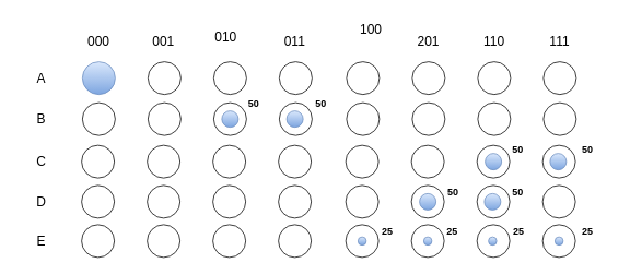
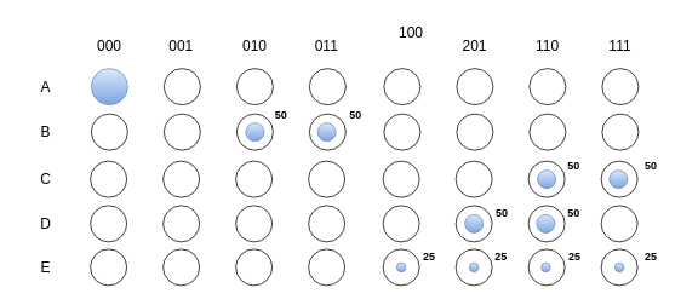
  <mxCell id="0" />
  <mxCell id="1" parent="0" />
  <mxCell id="2" value="" style="ellipse;whiteSpace=wrap;html=1;aspect=fixed;fillColor=#dae8fc;gradientColor=#7ea6e0;strokeColor=#6c8ebf;" vertex="1" parent="1"><mxGeometry x="100" y="75" width="40" height="40" as="geometry" /></mxCell>
  <mxCell id="3" value="" style="ellipse;whiteSpace=wrap;html=1;aspect=fixed;" vertex="1" parent="1"><mxGeometry x="180" y="75" width="40" height="40" as="geometry" /></mxCell>
  <mxCell id="4" value="" style="ellipse;whiteSpace=wrap;html=1;aspect=fixed;" vertex="1" parent="1"><mxGeometry x="260" y="75" width="40" height="40" as="geometry" /></mxCell>
  <mxCell id="5" value="" style="ellipse;whiteSpace=wrap;html=1;aspect=fixed;" vertex="1" parent="1"><mxGeometry x="340" y="75" width="40" height="40" as="geometry" /></mxCell>
  <mxCell id="6" value="" style="ellipse;whiteSpace=wrap;html=1;aspect=fixed;" vertex="1" parent="1"><mxGeometry x="422" y="75" width="40" height="40" as="geometry" /></mxCell>
  <mxCell id="7" value="" style="ellipse;whiteSpace=wrap;html=1;aspect=fixed;" vertex="1" parent="1"><mxGeometry x="502" y="75" width="40" height="40" as="geometry" /></mxCell>
  <mxCell id="8" value="" style="ellipse;whiteSpace=wrap;html=1;aspect=fixed;" vertex="1" parent="1"><mxGeometry x="582" y="75" width="40" height="40" as="geometry" /></mxCell>
  <mxCell id="9" value="" style="ellipse;whiteSpace=wrap;html=1;aspect=fixed;" vertex="1" parent="1"><mxGeometry x="662" y="75" width="40" height="40" as="geometry" /></mxCell>
  <mxCell id="10" value="" style="ellipse;whiteSpace=wrap;html=1;aspect=fixed;" vertex="1" parent="1"><mxGeometry x="100" y="125" width="40" height="40" as="geometry" /></mxCell>
  <mxCell id="11" value="" style="ellipse;whiteSpace=wrap;html=1;aspect=fixed;" vertex="1" parent="1"><mxGeometry x="180" y="125" width="40" height="40" as="geometry" /></mxCell>
  <mxCell id="12" value="" style="ellipse;whiteSpace=wrap;html=1;aspect=fixed;" vertex="1" parent="1"><mxGeometry x="340" y="125" width="40" height="40" as="geometry" /></mxCell>
  <mxCell id="13" value="" style="ellipse;whiteSpace=wrap;html=1;aspect=fixed;" vertex="1" parent="1"><mxGeometry x="422" y="125" width="40" height="40" as="geometry" /></mxCell>
  <mxCell id="14" value="" style="ellipse;whiteSpace=wrap;html=1;aspect=fixed;" vertex="1" parent="1"><mxGeometry x="502" y="125" width="40" height="40" as="geometry" /></mxCell>
  <mxCell id="15" value="" style="ellipse;whiteSpace=wrap;html=1;aspect=fixed;" vertex="1" parent="1"><mxGeometry x="582" y="125" width="40" height="40" as="geometry" /></mxCell>
  <mxCell id="16" value="" style="ellipse;whiteSpace=wrap;html=1;aspect=fixed;" vertex="1" parent="1"><mxGeometry x="662" y="125" width="40" height="40" as="geometry" /></mxCell>
  <mxCell id="17" value="" style="ellipse;whiteSpace=wrap;html=1;aspect=fixed;" vertex="1" parent="1"><mxGeometry x="99" y="177" width="40" height="40" as="geometry" /></mxCell>
  <mxCell id="18" value="" style="ellipse;whiteSpace=wrap;html=1;aspect=fixed;" vertex="1" parent="1"><mxGeometry x="179" y="177" width="40" height="40" as="geometry" /></mxCell>
  <mxCell id="19" value="" style="ellipse;whiteSpace=wrap;html=1;aspect=fixed;" vertex="1" parent="1"><mxGeometry x="259" y="177" width="40" height="40" as="geometry" /></mxCell>
  <mxCell id="20" value="" style="ellipse;whiteSpace=wrap;html=1;aspect=fixed;" vertex="1" parent="1"><mxGeometry x="339" y="177" width="40" height="40" as="geometry" /></mxCell>
  <mxCell id="21" value="" style="ellipse;whiteSpace=wrap;html=1;aspect=fixed;" vertex="1" parent="1"><mxGeometry x="421" y="177" width="40" height="40" as="geometry" /></mxCell>
  <mxCell id="22" value="" style="ellipse;whiteSpace=wrap;html=1;aspect=fixed;" vertex="1" parent="1"><mxGeometry x="501" y="177" width="40" height="40" as="geometry" /></mxCell>
  <mxCell id="23" value="" style="ellipse;whiteSpace=wrap;html=1;aspect=fixed;" vertex="1" parent="1"><mxGeometry x="581" y="177" width="40" height="40" as="geometry" /></mxCell>
  <mxCell id="24" value="" style="ellipse;whiteSpace=wrap;html=1;aspect=fixed;" vertex="1" parent="1"><mxGeometry x="661" y="177" width="40" height="40" as="geometry" /></mxCell>
  <mxCell id="25" value="" style="ellipse;whiteSpace=wrap;html=1;aspect=fixed;" vertex="1" parent="1"><mxGeometry x="99" y="226" width="40" height="40" as="geometry" /></mxCell>
  <mxCell id="26" value="" style="ellipse;whiteSpace=wrap;html=1;aspect=fixed;" vertex="1" parent="1"><mxGeometry x="179" y="226" width="40" height="40" as="geometry" /></mxCell>
  <mxCell id="27" value="" style="ellipse;whiteSpace=wrap;html=1;aspect=fixed;" vertex="1" parent="1"><mxGeometry x="259" y="226" width="40" height="40" as="geometry" /></mxCell>
  <mxCell id="28" value="" style="ellipse;whiteSpace=wrap;html=1;aspect=fixed;" vertex="1" parent="1"><mxGeometry x="339" y="226" width="40" height="40" as="geometry" /></mxCell>
  <mxCell id="29" value="" style="ellipse;whiteSpace=wrap;html=1;aspect=fixed;" vertex="1" parent="1"><mxGeometry x="421" y="226" width="40" height="40" as="geometry" /></mxCell>
  <mxCell id="30" value="" style="ellipse;whiteSpace=wrap;html=1;aspect=fixed;" vertex="1" parent="1"><mxGeometry x="501" y="226" width="40" height="40" as="geometry" /></mxCell>
  <mxCell id="31" value="" style="ellipse;whiteSpace=wrap;html=1;aspect=fixed;" vertex="1" parent="1"><mxGeometry x="581" y="226" width="40" height="40" as="geometry" /></mxCell>
  <mxCell id="32" value="" style="ellipse;whiteSpace=wrap;html=1;aspect=fixed;" vertex="1" parent="1"><mxGeometry x="661" y="226" width="40" height="40" as="geometry" /></mxCell>
  <mxCell id="33" value="" style="ellipse;whiteSpace=wrap;html=1;aspect=fixed;" vertex="1" parent="1"><mxGeometry x="99" y="274" width="40" height="40" as="geometry" /></mxCell>
  <mxCell id="34" value="" style="ellipse;whiteSpace=wrap;html=1;aspect=fixed;" vertex="1" parent="1"><mxGeometry x="179" y="274" width="40" height="40" as="geometry" /></mxCell>
  <mxCell id="35" value="" style="ellipse;whiteSpace=wrap;html=1;aspect=fixed;" vertex="1" parent="1"><mxGeometry x="259" y="274" width="40" height="40" as="geometry" /></mxCell>
  <mxCell id="36" value="" style="ellipse;whiteSpace=wrap;html=1;aspect=fixed;" vertex="1" parent="1"><mxGeometry x="339" y="274" width="40" height="40" as="geometry" /></mxCell>
  <mxCell id="37" value="" style="ellipse;whiteSpace=wrap;html=1;aspect=fixed;" vertex="1" parent="1"><mxGeometry x="421" y="274" width="40" height="40" as="geometry" /></mxCell>
  <mxCell id="38" value="" style="ellipse;whiteSpace=wrap;html=1;aspect=fixed;" vertex="1" parent="1"><mxGeometry x="501" y="274" width="40" height="40" as="geometry" /></mxCell>
  <mxCell id="39" value="" style="ellipse;whiteSpace=wrap;html=1;aspect=fixed;" vertex="1" parent="1"><mxGeometry x="581" y="274" width="40" height="40" as="geometry" /></mxCell>
  <mxCell id="40" value="" style="ellipse;whiteSpace=wrap;html=1;aspect=fixed;" vertex="1" parent="1"><mxGeometry x="661" y="274" width="40" height="40" as="geometry" /></mxCell>
  <mxCell id="41" value="A" style="text;strokeColor=none;fillColor=none;html=1;align=center;verticalAlign=middle;whiteSpace=wrap;rounded=0;fontSize=16;" vertex="1" parent="1"><mxGeometry x="20" y="80" width="60" height="30" as="geometry" /></mxCell>
  <mxCell id="42" value="B" style="text;strokeColor=none;fillColor=none;html=1;align=center;verticalAlign=middle;whiteSpace=wrap;rounded=0;fontSize=16;" vertex="1" parent="1"><mxGeometry x="20" y="130" width="60" height="30" as="geometry" /></mxCell>
  <mxCell id="43" value="C" style="text;strokeColor=none;fillColor=none;html=1;align=center;verticalAlign=middle;whiteSpace=wrap;rounded=0;fontSize=16;" vertex="1" parent="1"><mxGeometry x="20" y="182" width="60" height="30" as="geometry" /></mxCell>
  <mxCell id="44" value="D" style="text;strokeColor=none;fillColor=none;html=1;align=center;verticalAlign=middle;whiteSpace=wrap;rounded=0;fontSize=16;" vertex="1" parent="1"><mxGeometry x="20" y="231" width="60" height="30" as="geometry" /></mxCell>
  <mxCell id="45" value="E" style="text;strokeColor=none;fillColor=none;html=1;align=center;verticalAlign=middle;whiteSpace=wrap;rounded=0;fontSize=16;" vertex="1" parent="1"><mxGeometry x="20" y="279" width="60" height="30" as="geometry" /></mxCell>
  <mxCell id="46" value="000" style="text;strokeColor=none;fillColor=none;html=1;align=center;verticalAlign=middle;whiteSpace=wrap;rounded=0;fontSize=16;" vertex="1" parent="1"><mxGeometry x="90" y="35" width="60" height="30" as="geometry" /></mxCell>
  <mxCell id="47" value="001" style="text;strokeColor=none;fillColor=none;html=1;align=center;verticalAlign=middle;whiteSpace=wrap;rounded=0;fontSize=16;" vertex="1" parent="1"><mxGeometry x="169" y="35" width="60" height="30" as="geometry" /></mxCell>
- <mxCell id="48" value="010" style="text;strokeColor=none;fillColor=none;html=1;align=center;verticalAlign=middle;whiteSpace=wrap;rounded=0;fontSize=16;" vertex="1" parent="1"><mxGeometry x="245" y="30" width="60" height="30" as="geometry" /></mxCell>
+ <mxCell id="48" value="010" style="text;strokeColor=none;fillColor=none;html=1;align=center;verticalAlign=middle;whiteSpace=wrap;rounded=0;fontSize=16;" vertex="1" parent="1"><mxGeometry x="250" y="35" width="60" height="30" as="geometry" /></mxCell>
  <mxCell id="49" value="011" style="text;strokeColor=none;fillColor=none;html=1;align=center;verticalAlign=middle;whiteSpace=wrap;rounded=0;fontSize=16;" vertex="1" parent="1"><mxGeometry x="329" y="35" width="60" height="30" as="geometry" /></mxCell>
  <mxCell id="50" value="100" style="text;strokeColor=none;fillColor=none;html=1;align=center;verticalAlign=middle;whiteSpace=wrap;rounded=0;fontSize=16;" vertex="1" parent="1"><mxGeometry x="422" y="20" width="60" height="30" as="geometry" /></mxCell>
  <mxCell id="51" value="201" style="text;strokeColor=none;fillColor=none;html=1;align=center;verticalAlign=middle;whiteSpace=wrap;rounded=0;fontSize=16;" vertex="1" parent="1"><mxGeometry x="492" y="35" width="60" height="30" as="geometry" /></mxCell>
  <mxCell id="52" value="110" style="text;strokeColor=none;fillColor=none;html=1;align=center;verticalAlign=middle;whiteSpace=wrap;rounded=0;fontSize=16;" vertex="1" parent="1"><mxGeometry x="572" y="35" width="60" height="30" as="geometry" /></mxCell>
  <mxCell id="53" value="111" style="text;strokeColor=none;fillColor=none;html=1;align=center;verticalAlign=middle;whiteSpace=wrap;rounded=0;fontSize=16;" vertex="1" parent="1"><mxGeometry x="652" y="35" width="60" height="30" as="geometry" /></mxCell>
  <mxCell id="54" value="" style="ellipse;whiteSpace=wrap;html=1;aspect=fixed;" vertex="1" parent="1"><mxGeometry x="260" y="125" width="40" height="40" as="geometry" /></mxCell>
  <mxCell id="55" value="" style="ellipse;whiteSpace=wrap;html=1;aspect=fixed;fillColor=#dae8fc;gradientColor=#7ea6e0;strokeColor=#6c8ebf;" vertex="1" parent="1"><mxGeometry x="270" y="135" width="20" height="20" as="geometry" /></mxCell>
  <mxCell id="56" value="" style="ellipse;whiteSpace=wrap;html=1;aspect=fixed;fillColor=#dae8fc;gradientColor=#7ea6e0;strokeColor=#6c8ebf;" vertex="1" parent="1"><mxGeometry x="349" y="135" width="20" height="20" as="geometry" /></mxCell>
  <mxCell id="57" value="" style="ellipse;whiteSpace=wrap;html=1;aspect=fixed;fillColor=#dae8fc;gradientColor=#7ea6e0;strokeColor=#6c8ebf;" vertex="1" parent="1"><mxGeometry x="591" y="187" width="20" height="20" as="geometry" /></mxCell>
  <mxCell id="58" value="" style="ellipse;whiteSpace=wrap;html=1;aspect=fixed;fillColor=#dae8fc;gradientColor=#7ea6e0;strokeColor=#6c8ebf;" vertex="1" parent="1"><mxGeometry x="670" y="187" width="20" height="20" as="geometry" /></mxCell>
  <mxCell id="59" value="" style="ellipse;whiteSpace=wrap;html=1;aspect=fixed;fillColor=#dae8fc;gradientColor=#7ea6e0;strokeColor=#6c8ebf;" vertex="1" parent="1"><mxGeometry x="511" y="236" width="20" height="20" as="geometry" /></mxCell>
  <mxCell id="60" value="" style="ellipse;whiteSpace=wrap;html=1;aspect=fixed;fillColor=#dae8fc;gradientColor=#7ea6e0;strokeColor=#6c8ebf;" vertex="1" parent="1"><mxGeometry x="590" y="236" width="20" height="20" as="geometry" /></mxCell>
  <mxCell id="61" value="" style="ellipse;whiteSpace=wrap;html=1;aspect=fixed;fillColor=#dae8fc;gradientColor=#7ea6e0;strokeColor=#6c8ebf;" vertex="1" parent="1"><mxGeometry x="436" y="289" width="10" height="10" as="geometry" /></mxCell>
  <mxCell id="62" value="" style="ellipse;whiteSpace=wrap;html=1;aspect=fixed;fillColor=#dae8fc;gradientColor=#7ea6e0;strokeColor=#6c8ebf;" vertex="1" parent="1"><mxGeometry x="516" y="289" width="10" height="10" as="geometry" /></mxCell>
  <mxCell id="63" value="" style="ellipse;whiteSpace=wrap;html=1;aspect=fixed;fillColor=#dae8fc;gradientColor=#7ea6e0;strokeColor=#6c8ebf;" vertex="1" parent="1"><mxGeometry x="595" y="289" width="10" height="10" as="geometry" /></mxCell>
  <mxCell id="64" value="" style="ellipse;whiteSpace=wrap;html=1;aspect=fixed;fillColor=#dae8fc;gradientColor=#7ea6e0;strokeColor=#6c8ebf;" vertex="1" parent="1"><mxGeometry x="676" y="289" width="10" height="10" as="geometry" /></mxCell>
  <mxCell id="65" value="&lt;font style=&quot;font-size: 12px;&quot;&gt;&lt;b&gt;50&lt;/b&gt;&lt;/font&gt;" style="text;strokeColor=none;fillColor=none;html=1;align=center;verticalAlign=middle;whiteSpace=wrap;rounded=0;fontSize=16;" vertex="1" parent="1"><mxGeometry x="279" y="110" width="60" height="30" as="geometry" /></mxCell>
  <mxCell id="66" value="&lt;font style=&quot;font-size: 12px;&quot;&gt;&lt;b&gt;50&lt;/b&gt;&lt;/font&gt;" style="text;strokeColor=none;fillColor=none;html=1;align=center;verticalAlign=middle;whiteSpace=wrap;rounded=0;fontSize=16;" vertex="1" parent="1"><mxGeometry x="361" y="110" width="60" height="30" as="geometry" /></mxCell>
  <mxCell id="67" value="&lt;font style=&quot;font-size: 12px;&quot;&gt;&lt;b&gt;50&lt;/b&gt;&lt;/font&gt;" style="text;strokeColor=none;fillColor=none;html=1;align=center;verticalAlign=middle;whiteSpace=wrap;rounded=0;fontSize=16;" vertex="1" parent="1"><mxGeometry x="601" y="165" width="60" height="30" as="geometry" /></mxCell>
  <mxCell id="68" value="&lt;font style=&quot;font-size: 12px;&quot;&gt;&lt;b&gt;50&lt;/b&gt;&lt;/font&gt;" style="text;strokeColor=none;fillColor=none;html=1;align=center;verticalAlign=middle;whiteSpace=wrap;rounded=0;fontSize=16;" vertex="1" parent="1"><mxGeometry x="686" y="165" width="60" height="30" as="geometry" /></mxCell>
  <mxCell id="69" value="&lt;font style=&quot;font-size: 12px;&quot;&gt;&lt;b&gt;50&lt;/b&gt;&lt;/font&gt;" style="text;strokeColor=none;fillColor=none;html=1;align=center;verticalAlign=middle;whiteSpace=wrap;rounded=0;fontSize=16;" vertex="1" parent="1"><mxGeometry x="601" y="217" width="60" height="30" as="geometry" /></mxCell>
  <mxCell id="70" value="&lt;font style=&quot;font-size: 12px;&quot;&gt;&lt;b&gt;50&lt;/b&gt;&lt;/font&gt;" style="text;strokeColor=none;fillColor=none;html=1;align=center;verticalAlign=middle;whiteSpace=wrap;rounded=0;fontSize=16;" vertex="1" parent="1"><mxGeometry x="522" y="217" width="60" height="30" as="geometry" /></mxCell>
  <mxCell id="71" value="&lt;font style=&quot;font-size: 12px;&quot;&gt;&lt;b&gt;25&lt;/b&gt;&lt;/font&gt;" style="text;strokeColor=none;fillColor=none;html=1;align=center;verticalAlign=middle;whiteSpace=wrap;rounded=0;fontSize=16;" vertex="1" parent="1"><mxGeometry x="442" y="266" width="60" height="30" as="geometry" /></mxCell>
  <mxCell id="72" value="&lt;font style=&quot;font-size: 12px;&quot;&gt;&lt;b&gt;25&lt;/b&gt;&lt;/font&gt;" style="text;strokeColor=none;fillColor=none;html=1;align=center;verticalAlign=middle;whiteSpace=wrap;rounded=0;fontSize=16;" vertex="1" parent="1"><mxGeometry x="521" y="266" width="60" height="30" as="geometry" /></mxCell>
  <mxCell id="73" value="&lt;font style=&quot;font-size: 12px;&quot;&gt;&lt;b&gt;25&lt;/b&gt;&lt;/font&gt;" style="text;strokeColor=none;fillColor=none;html=1;align=center;verticalAlign=middle;whiteSpace=wrap;rounded=0;fontSize=16;" vertex="1" parent="1"><mxGeometry x="602" y="266" width="60" height="30" as="geometry" /></mxCell>
  <mxCell id="74" value="&lt;font style=&quot;font-size: 12px;&quot;&gt;&lt;b&gt;25&lt;/b&gt;&lt;/font&gt;" style="text;strokeColor=none;fillColor=none;html=1;align=center;verticalAlign=middle;whiteSpace=wrap;rounded=0;fontSize=16;" vertex="1" parent="1"><mxGeometry x="686" y="266" width="60" height="30" as="geometry" /></mxCell>
